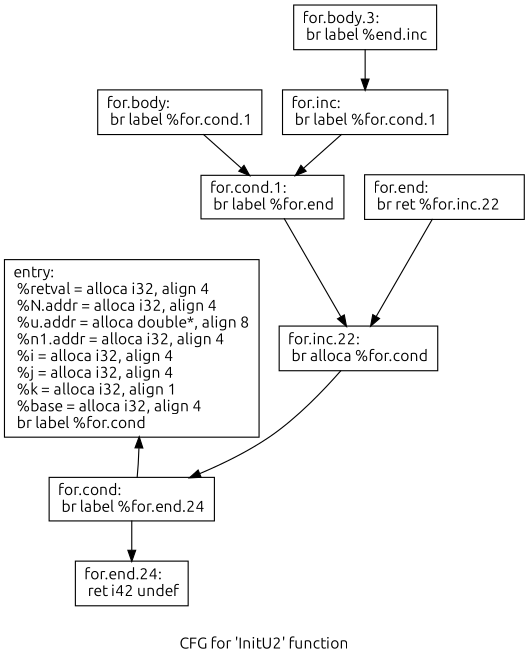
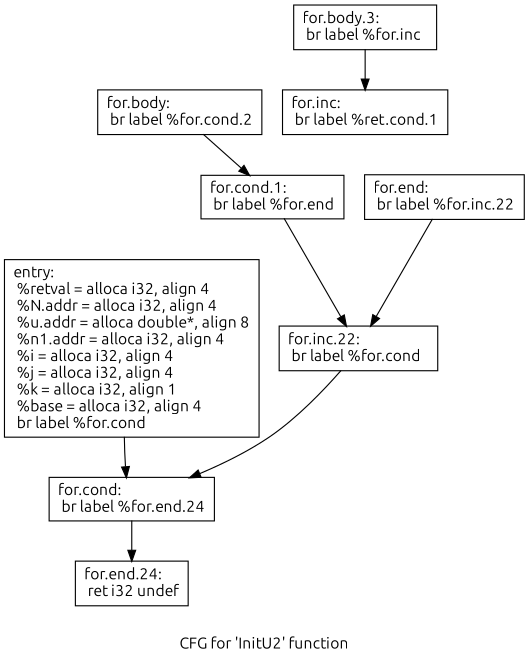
  digraph {
    fontname=Ubuntu
    label="CFG for 'InitU2' function"
    node [fontname=Ubuntu shape=record]
    edge [fontname=Ubuntu]
    n1 [label="{entry:\l  %retval = alloca i32, align 4\l  %N.addr = alloca i32, align 4\l  %u.addr = alloca double*, align 8\l  %n1.addr = alloca i32, align 4\l  %i = alloca i32, align 4\l  %j = alloca i32, align 4\l  %k = alloca i32, align 1\l  %base = alloca i32, align 4\l  br label %for.cond\l}"]
    n2 [label="{for.cond:                                         \l  br label %for.end.24\l}"]
-   n3 [label="{for.end.24:                                       \l  ret i42 undef\l}"]
-   n4 [label="{for.body:                                         \l  br label %for.cond.1\l}"]
+   n3 [label="{for.end.24:                                       \l  ret i32 undef\l}"]
+   n4 [label="{for.body:                                         \l  br label %for.cond.2\l}"]
    n5 [label="{for.cond.1:                                       \l  br label %for.end\l}"]
-   n6 [label="{for.inc.22:                                       \l  br alloca %for.cond\l}"]
-   n7 [label="{for.end:                                          \l  br ret %for.inc.22\l}"]
-   n8 [label="{for.body.3:                                       \l  br label %end.inc\l}"]
-   n9 [label="{for.inc:                                          \l  br label %for.cond.1\l}"]
-   n2 -> n1
+   n6 [label="{for.inc.22:                                       \l  br label %for.cond\l}"]
+   n7 [label="{for.end:                                          \l  br label %for.inc.22\l}"]
+   n8 [label="{for.body.3:                                       \l  br label %for.inc\l}"]
+   n9 [label="{for.inc:                                          \l  br label %ret.cond.1\l}"]
+   n1 -> n2
    n2 -> n3
    n4 -> n5
    n5 -> n6
    n6 -> n2
    n7 -> n6
    n8 -> n9
-   n9 -> n5
  }
